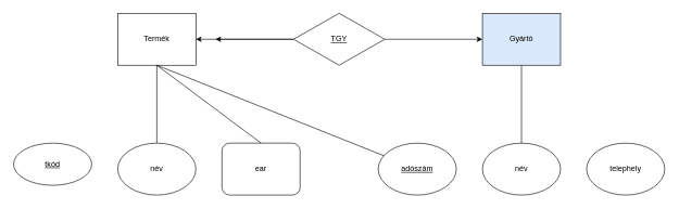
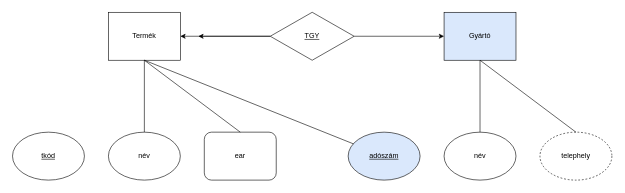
  <mxCell id="0" />
  <mxCell id="1" parent="0" />
  <mxCell id="2" value="Termék" parent="1" style="rounded=0;whiteSpace=wrap;html=1;" vertex="1"><mxGeometry as="geometry" x="180" y="20" width="120" height="80" /></mxCell>
  <mxCell id="3" value="Gyártó" parent="1" style="rounded=0;whiteSpace=wrap;html=1;fillColor=#dae8fc;" vertex="1"><mxGeometry as="geometry" x="740" y="20" width="120" height="80" /></mxCell>
  <mxCell id="4" value="&lt;u&gt;TGY&lt;/u&gt;" parent="1" style="rhombus;whiteSpace=wrap;html=1;" vertex="1"><mxGeometry as="geometry" x="450" y="20" width="140" height="80" /></mxCell>
  <mxCell id="5" value="" parent="1" style="endArrow=classic;html=1;rounded=0;entryX=0;entryY=0.5;entryDx=0;entryDy=0;" edge="1" target="3"><mxGeometry as="geometry" width="50" height="50" relative="1"><mxPoint as="sourcePoint" x="590" y="60" /><mxPoint as="targetPoint" x="690" y="-50" /><Array as="points" /></mxGeometry></mxCell>
  <mxCell id="6" value="" parent="1" style="endArrow=classic;html=1;rounded=0;exitX=0;exitY=0.5;exitDx=0;exitDy=0;" edge="1" source="4"><mxGeometry as="geometry" width="50" height="50" relative="1"><mxPoint as="sourcePoint" x="490" y="130" /><mxPoint as="targetPoint" x="300" y="60" /></mxGeometry></mxCell>
  <mxCell id="7" value="" parent="1" style="endArrow=classic;html=1;rounded=0;exitX=0;exitY=0.5;exitDx=0;exitDy=0;" edge="1" source="4"><mxGeometry as="geometry" width="50" height="50" relative="1"><mxPoint as="sourcePoint" x="490" y="130" /><mxPoint as="targetPoint" x="330" y="60" /></mxGeometry></mxCell>
- <mxCell id="8" value="&lt;u&gt;tkód&lt;/u&gt;" parent="1" style="ellipse;whiteSpace=wrap;html=1;" vertex="1"><mxGeometry x="20" y="220" as="geometry" width="120" height="65" /></mxCell>
+ <mxCell id="8" value="&lt;u&gt;tkód&lt;/u&gt;" parent="1" style="ellipse;whiteSpace=wrap;html=1;" vertex="1"><mxGeometry as="geometry" x="20" y="220" width="120" height="80" /></mxCell>
  <mxCell id="9" value="ear" parent="1" style="whiteSpace=wrap;html=1;rounded=1;" vertex="1"><mxGeometry as="geometry" x="340" y="220" width="120" height="80" /></mxCell>
  <mxCell id="10" value="név" parent="1" style="ellipse;whiteSpace=wrap;html=1;" vertex="1"><mxGeometry as="geometry" x="180" y="220" width="120" height="80" /></mxCell>
  <mxCell id="11" value="név" parent="1" style="ellipse;whiteSpace=wrap;html=1;" vertex="1"><mxGeometry as="geometry" x="740" y="220" width="120" height="80" /></mxCell>
- <mxCell id="12" value="&lt;u&gt;adószám&lt;/u&gt;" parent="1" style="ellipse;whiteSpace=wrap;html=1;" vertex="1"><mxGeometry as="geometry" x="580" y="220" width="120" height="80" /></mxCell>
- <mxCell id="13" value="telephely" parent="1" style="ellipse;whiteSpace=wrap;html=1;" vertex="1"><mxGeometry as="geometry" x="900" y="220" width="120" height="80" /></mxCell>
+ <mxCell id="12" value="&lt;u&gt;adószám&lt;/u&gt;" parent="1" style="ellipse;whiteSpace=wrap;html=1;fillColor=#dae8fc;" vertex="1"><mxGeometry as="geometry" x="580" y="220" width="120" height="80" /></mxCell>
+ <mxCell id="13" value="telephely" parent="1" style="ellipse;whiteSpace=wrap;html=1;dashed=1;" vertex="1"><mxGeometry as="geometry" x="900" y="220" width="120" height="80" /></mxCell>
  <mxCell id="14" value="" parent="1" style="endArrow=none;html=1;rounded=0;exitX=0.5;exitY=1;exitDx=0;exitDy=0;" edge="1" target="12" source="2"><mxGeometry as="geometry" width="50" height="50" relative="1"><mxPoint as="sourcePoint" x="490" y="250" /><mxPoint as="targetPoint" x="540" y="200" /></mxGeometry></mxCell>
  <mxCell id="15" value="" parent="1" style="endArrow=none;html=1;rounded=0;exitX=0.5;exitY=1;exitDx=0;exitDy=0;entryX=0.5;entryY=0;entryDx=0;entryDy=0;" edge="1" target="10" source="2"><mxGeometry as="geometry" width="50" height="50" relative="1"><mxPoint as="sourcePoint" x="490" y="250" /><mxPoint as="targetPoint" x="540" y="200" /></mxGeometry></mxCell>
  <mxCell id="16" value="" parent="1" style="endArrow=none;html=1;rounded=0;entryX=0.5;entryY=0;entryDx=0;entryDy=0;" edge="1" target="9"><mxGeometry as="geometry" width="50" height="50" relative="1"><mxPoint as="sourcePoint" x="240" y="100" /><mxPoint as="targetPoint" x="540" y="200" /></mxGeometry></mxCell>
  <mxCell id="17" value="" parent="1" style="endArrow=none;html=1;rounded=0;entryX=0.5;entryY=1;entryDx=0;entryDy=0;exitX=0.5;exitY=0;exitDx=0;exitDy=0;" edge="1" target="3" source="11"><mxGeometry as="geometry" width="50" height="50" relative="1"><mxPoint as="sourcePoint" x="490" y="250" /><mxPoint as="targetPoint" x="540" y="200" /></mxGeometry></mxCell>
+ <mxCell id="18" value="" parent="1" style="endArrow=none;html=1;rounded=0;entryX=0.5;entryY=1;entryDx=0;entryDy=0;exitX=0.5;exitY=0;exitDx=0;exitDy=0;" edge="1" target="3" source="13"><mxGeometry as="geometry" width="50" height="50" relative="1"><mxPoint as="sourcePoint" x="490" y="250" /><mxPoint as="targetPoint" x="540" y="200" /></mxGeometry></mxCell>
